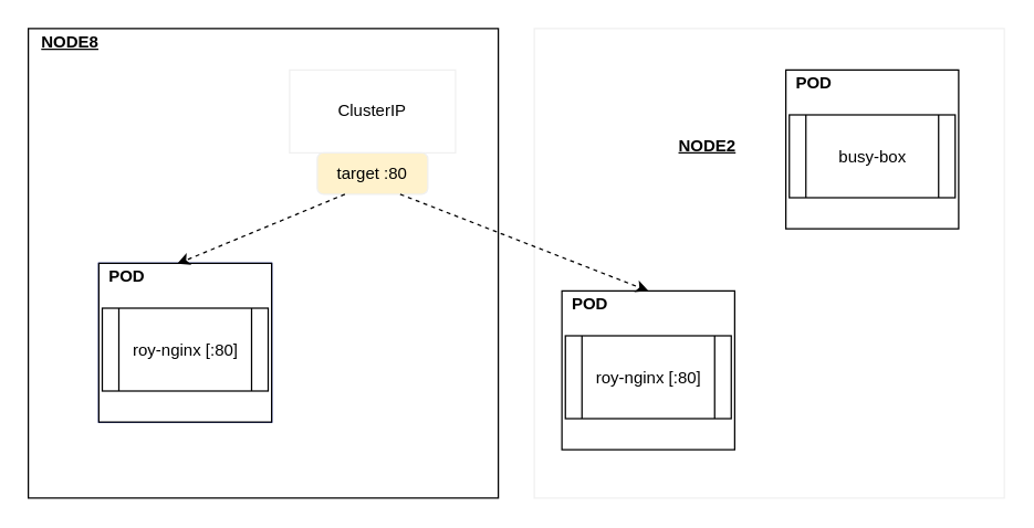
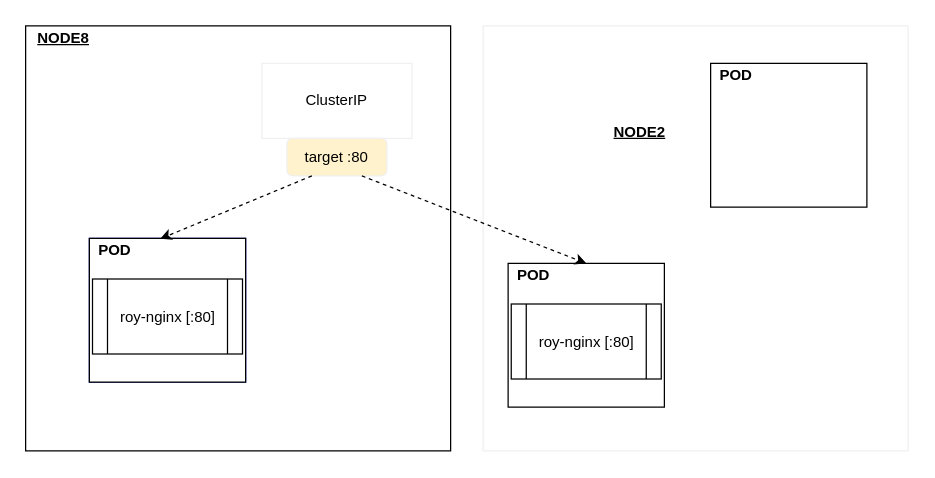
  <mxCell id="0" />
  <mxCell id="1" parent="0" />
  <mxCell id="2" value="" style="whiteSpace=wrap;html=1;aspect=fixed;" vertex="1" parent="1"><mxGeometry x="20" y="20" width="340" height="340" as="geometry" /></mxCell>
  <mxCell id="3" value="" style="whiteSpace=wrap;html=1;aspect=fixed;strokeColor=#F0F0F0;" vertex="1" parent="1"><mxGeometry x="386" y="20" width="340" height="340" as="geometry" /></mxCell>
  <mxCell id="4" value="NODE8" style="text;html=1;align=center;verticalAlign=middle;resizable=0;points=[];autosize=1;fontStyle=5" vertex="1" parent="1"><mxGeometry x="20" y="20" width="60" height="20" as="geometry" /></mxCell>
  <mxCell id="5" value="NODE2" style="text;html=1;align=center;verticalAlign=middle;resizable=0;points=[];autosize=1;fontStyle=5" vertex="1" parent="1"><mxGeometry x="481" y="95" width="60" height="20" as="geometry" /></mxCell>
  <mxCell id="6" value="" style="group;fillColor=#0050ef;strokeColor=#001DBC;fontColor=#ffffff;" vertex="1" connectable="0" parent="1"><mxGeometry x="71" y="190" width="125" height="115" as="geometry" /></mxCell>
  <mxCell id="7" value="" style="rounded=0;whiteSpace=wrap;html=1;" vertex="1" parent="6"><mxGeometry width="125" height="115" as="geometry" /></mxCell>
  <mxCell id="8" value="roy-nginx [:80]" style="shape=process;whiteSpace=wrap;html=1;backgroundOutline=1;" vertex="1" parent="6"><mxGeometry x="2.5" y="32.5" width="120" height="60" as="geometry" /></mxCell>
  <mxCell id="9" value="POD" style="text;html=1;align=center;verticalAlign=middle;resizable=0;points=[];autosize=1;fontStyle=1" vertex="1" parent="6"><mxGeometry width="40" height="20" as="geometry" /></mxCell>
  <mxCell id="10" value="" style="group" vertex="1" connectable="0" parent="1"><mxGeometry x="406" y="210" width="125" height="115" as="geometry" /></mxCell>
  <mxCell id="11" value="" style="rounded=0;whiteSpace=wrap;html=1;" vertex="1" parent="10"><mxGeometry width="125" height="115" as="geometry" /></mxCell>
  <mxCell id="12" value="roy-nginx [:80]" style="shape=process;whiteSpace=wrap;html=1;backgroundOutline=1;" vertex="1" parent="10"><mxGeometry x="2.5" y="32.5" width="120" height="60" as="geometry" /></mxCell>
  <mxCell id="13" value="POD" style="text;html=1;align=center;verticalAlign=middle;resizable=0;points=[];autosize=1;fontStyle=1" vertex="1" parent="10"><mxGeometry width="40" height="20" as="geometry" /></mxCell>
  <mxCell id="14" value="" style="group;strokeColor=#f0f0f0;" vertex="1" connectable="0" parent="1"><mxGeometry x="568" y="50" width="125" height="115" as="geometry" /></mxCell>
  <mxCell id="15" value="" style="rounded=0;whiteSpace=wrap;html=1;" vertex="1" parent="14"><mxGeometry width="125" height="115" as="geometry" /></mxCell>
- <mxCell id="16" value="busy-box" style="shape=process;whiteSpace=wrap;html=1;backgroundOutline=1;" vertex="1" parent="14"><mxGeometry x="2.5" y="32.5" width="120" height="60" as="geometry" /></mxCell>
  <mxCell id="17" value="POD" style="text;html=1;align=center;verticalAlign=middle;resizable=0;points=[];autosize=1;fontStyle=1" vertex="1" parent="14"><mxGeometry width="40" height="20" as="geometry" /></mxCell>
  <mxCell id="18" value="" style="group" vertex="1" connectable="0" parent="1"><mxGeometry x="209" y="50" width="120" height="90" as="geometry" /></mxCell>
  <mxCell id="19" value="ClusterIP" style="whiteSpace=wrap;html=1;strokeColor=#F0F0F0;rounded=0;" vertex="1" parent="18"><mxGeometry width="120" height="60" as="geometry" /></mxCell>
  <mxCell id="20" value="target :80" style="rounded=1;whiteSpace=wrap;html=1;strokeColor=#F0F0F0;fillColor=#fff2cc;" vertex="1" parent="18"><mxGeometry x="20" y="60" width="80" height="30" as="geometry" /></mxCell>
  <mxCell id="21" style="edgeStyle=none;rounded=0;orthogonalLoop=1;jettySize=auto;html=1;exitX=0.25;exitY=1;exitDx=0;exitDy=0;entryX=0.454;entryY=0.003;entryDx=0;entryDy=0;entryPerimeter=0;dashed=1;" edge="1" parent="1" source="20" target="7"><mxGeometry relative="1" as="geometry" /></mxCell>
  <mxCell id="22" style="edgeStyle=none;rounded=0;orthogonalLoop=1;jettySize=auto;html=1;exitX=0.75;exitY=1;exitDx=0;exitDy=0;entryX=0.5;entryY=0;entryDx=0;entryDy=0;dashed=1;" edge="1" parent="1" source="20" target="11"><mxGeometry relative="1" as="geometry" /></mxCell>
